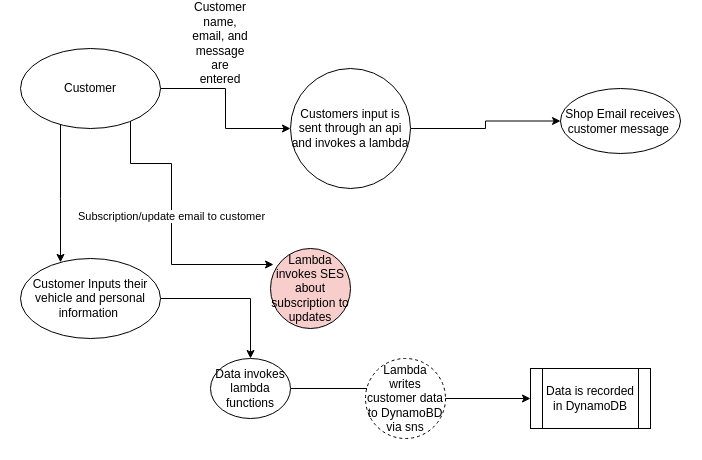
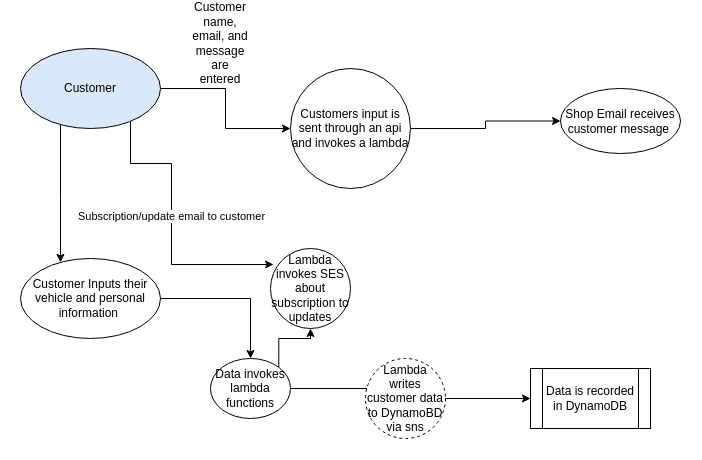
  <mxCell id="0" />
  <mxCell id="1" parent="0" />
  <mxCell id="2" value="" style="edgeStyle=orthogonalEdgeStyle;rounded=0;orthogonalLoop=1;jettySize=auto;html=1;entryX=0;entryY=0.5;entryDx=0;entryDy=0;" edge="1" parent="1" source="5" target="7"><mxGeometry relative="1" as="geometry" /></mxCell>
  <mxCell id="3" style="edgeStyle=orthogonalEdgeStyle;rounded=0;orthogonalLoop=1;jettySize=auto;html=1;" edge="1" parent="1" source="5" target="10"><mxGeometry relative="1" as="geometry"><mxPoint x="90" y="290" as="targetPoint" /><Array as="points"><mxPoint x="60" y="190" /><mxPoint x="60" y="190" /></Array></mxGeometry></mxCell>
  <mxCell id="4" value="Subscription/update email to customer" style="edgeStyle=orthogonalEdgeStyle;rounded=0;orthogonalLoop=1;jettySize=auto;html=1;exitX=1;exitY=1;exitDx=0;exitDy=0;entryX=0.038;entryY=0.2;entryDx=0;entryDy=0;entryPerimeter=0;" edge="1" parent="1" source="5" target="15"><mxGeometry relative="1" as="geometry"><mxPoint x="170" y="190" as="targetPoint" /><Array as="points"><mxPoint x="130" y="108" /><mxPoint x="130" y="155" /><mxPoint x="171" y="155" /><mxPoint x="171" y="256" /></Array></mxGeometry></mxCell>
- <mxCell id="5" value="Customer" style="ellipse;whiteSpace=wrap;html=1;" vertex="1" parent="1"><mxGeometry x="20" y="40" width="140" height="80" as="geometry" /></mxCell>
+ <mxCell id="5" value="Customer" style="ellipse;whiteSpace=wrap;html=1;fillColor=#dae8fc;" vertex="1" parent="1"><mxGeometry x="20" y="40" width="140" height="80" as="geometry" /></mxCell>
  <mxCell id="6" style="edgeStyle=orthogonalEdgeStyle;rounded=0;orthogonalLoop=1;jettySize=auto;html=1;exitX=1;exitY=0.5;exitDx=0;exitDy=0;" edge="1" parent="1" source="7" target="8"><mxGeometry relative="1" as="geometry" /></mxCell>
  <mxCell id="7" value="Customers input is sent through an api and invokes a lambda" style="ellipse;whiteSpace=wrap;html=1;aspect=fixed;" vertex="1" parent="1"><mxGeometry x="290" y="60" width="120" height="120" as="geometry" /></mxCell>
  <mxCell id="8" value="Shop Email receives customer message&amp;nbsp;" style="ellipse;whiteSpace=wrap;html=1;" vertex="1" parent="1"><mxGeometry x="560" y="80" width="120" height="65" as="geometry" /></mxCell>
  <mxCell id="9" style="edgeStyle=orthogonalEdgeStyle;rounded=0;orthogonalLoop=1;jettySize=auto;html=1;entryX=0.5;entryY=0;entryDx=0;entryDy=0;" edge="1" parent="1" source="10" target="13"><mxGeometry relative="1" as="geometry" /></mxCell>
  <mxCell id="10" value="Customer Inputs their vehicle and personal information&amp;nbsp;" style="ellipse;whiteSpace=wrap;html=1;" vertex="1" parent="1"><mxGeometry x="20" y="250" width="140" height="80" as="geometry" /></mxCell>
  <mxCell id="11" style="edgeStyle=orthogonalEdgeStyle;rounded=0;orthogonalLoop=1;jettySize=auto;html=1;" edge="1" parent="1" source="13" target="14"><mxGeometry relative="1" as="geometry" /></mxCell>
+ <mxCell id="12" style="edgeStyle=orthogonalEdgeStyle;rounded=0;orthogonalLoop=1;jettySize=auto;html=1;exitX=1;exitY=0;exitDx=0;exitDy=0;" edge="1" parent="1" source="13" target="15"><mxGeometry relative="1" as="geometry"><mxPoint x="310" y="280" as="targetPoint" /></mxGeometry></mxCell>
  <mxCell id="13" value="Data invokes lambda functions" style="ellipse;whiteSpace=wrap;html=1;aspect=fixed;" vertex="1" parent="1"><mxGeometry x="210" y="350" width="80" height="60" as="geometry" /></mxCell>
  <mxCell id="14" value="Data is recorded in DynamoDB" style="shape=process;whiteSpace=wrap;html=1;backgroundOutline=1;" vertex="1" parent="1"><mxGeometry x="530" y="360" width="120" height="60" as="geometry" /></mxCell>
- <mxCell id="15" value="Lambda invokes SES about subscription to updates" style="ellipse;whiteSpace=wrap;html=1;aspect=fixed;fillColor=#f8cecc;" vertex="1" parent="1"><mxGeometry x="270" y="240" width="80" height="80" as="geometry" /></mxCell>
+ <mxCell id="15" value="Lambda invokes SES about subscription to updates" style="ellipse;whiteSpace=wrap;html=1;aspect=fixed;" vertex="1" parent="1"><mxGeometry x="270" y="240" width="80" height="80" as="geometry" /></mxCell>
  <mxCell id="16" value="Lambda writes customer data to DynamoBD via sns" style="ellipse;whiteSpace=wrap;html=1;aspect=fixed;dashed=1;" vertex="1" parent="1"><mxGeometry x="365" y="350" width="80" height="80" as="geometry" /></mxCell>
  <mxCell id="17" value="Customer name, email, and message are entered" style="text;html=1;strokeColor=none;fillColor=none;align=center;verticalAlign=middle;whiteSpace=wrap;rounded=0;" vertex="1" parent="1"><mxGeometry x="190" width="60" height="30" as="geometry" y="20" /></mxCell>
